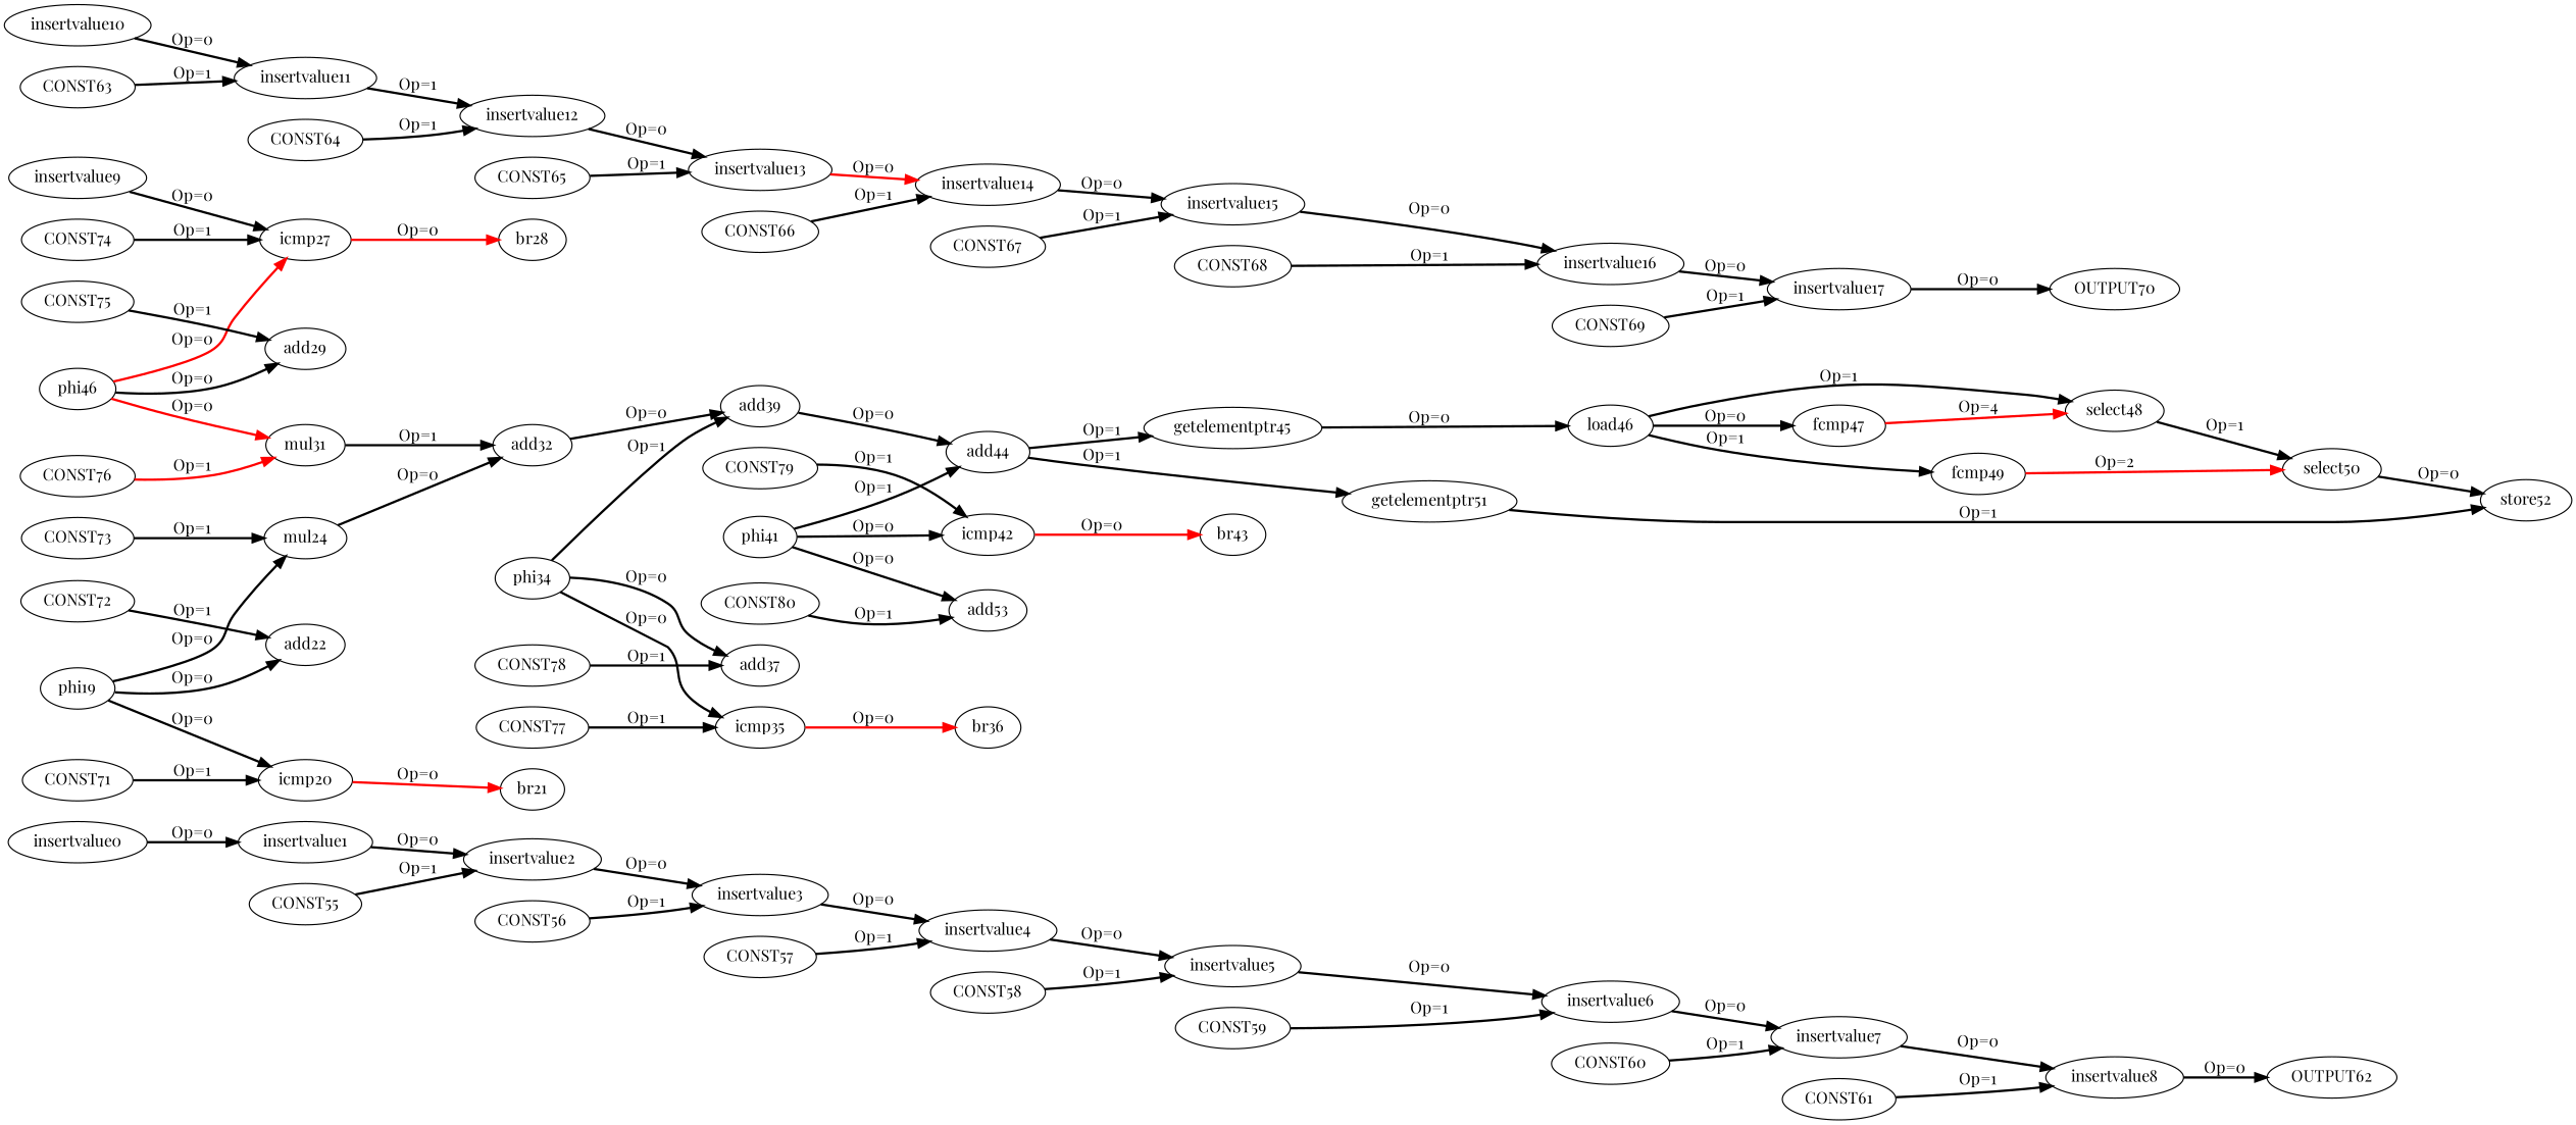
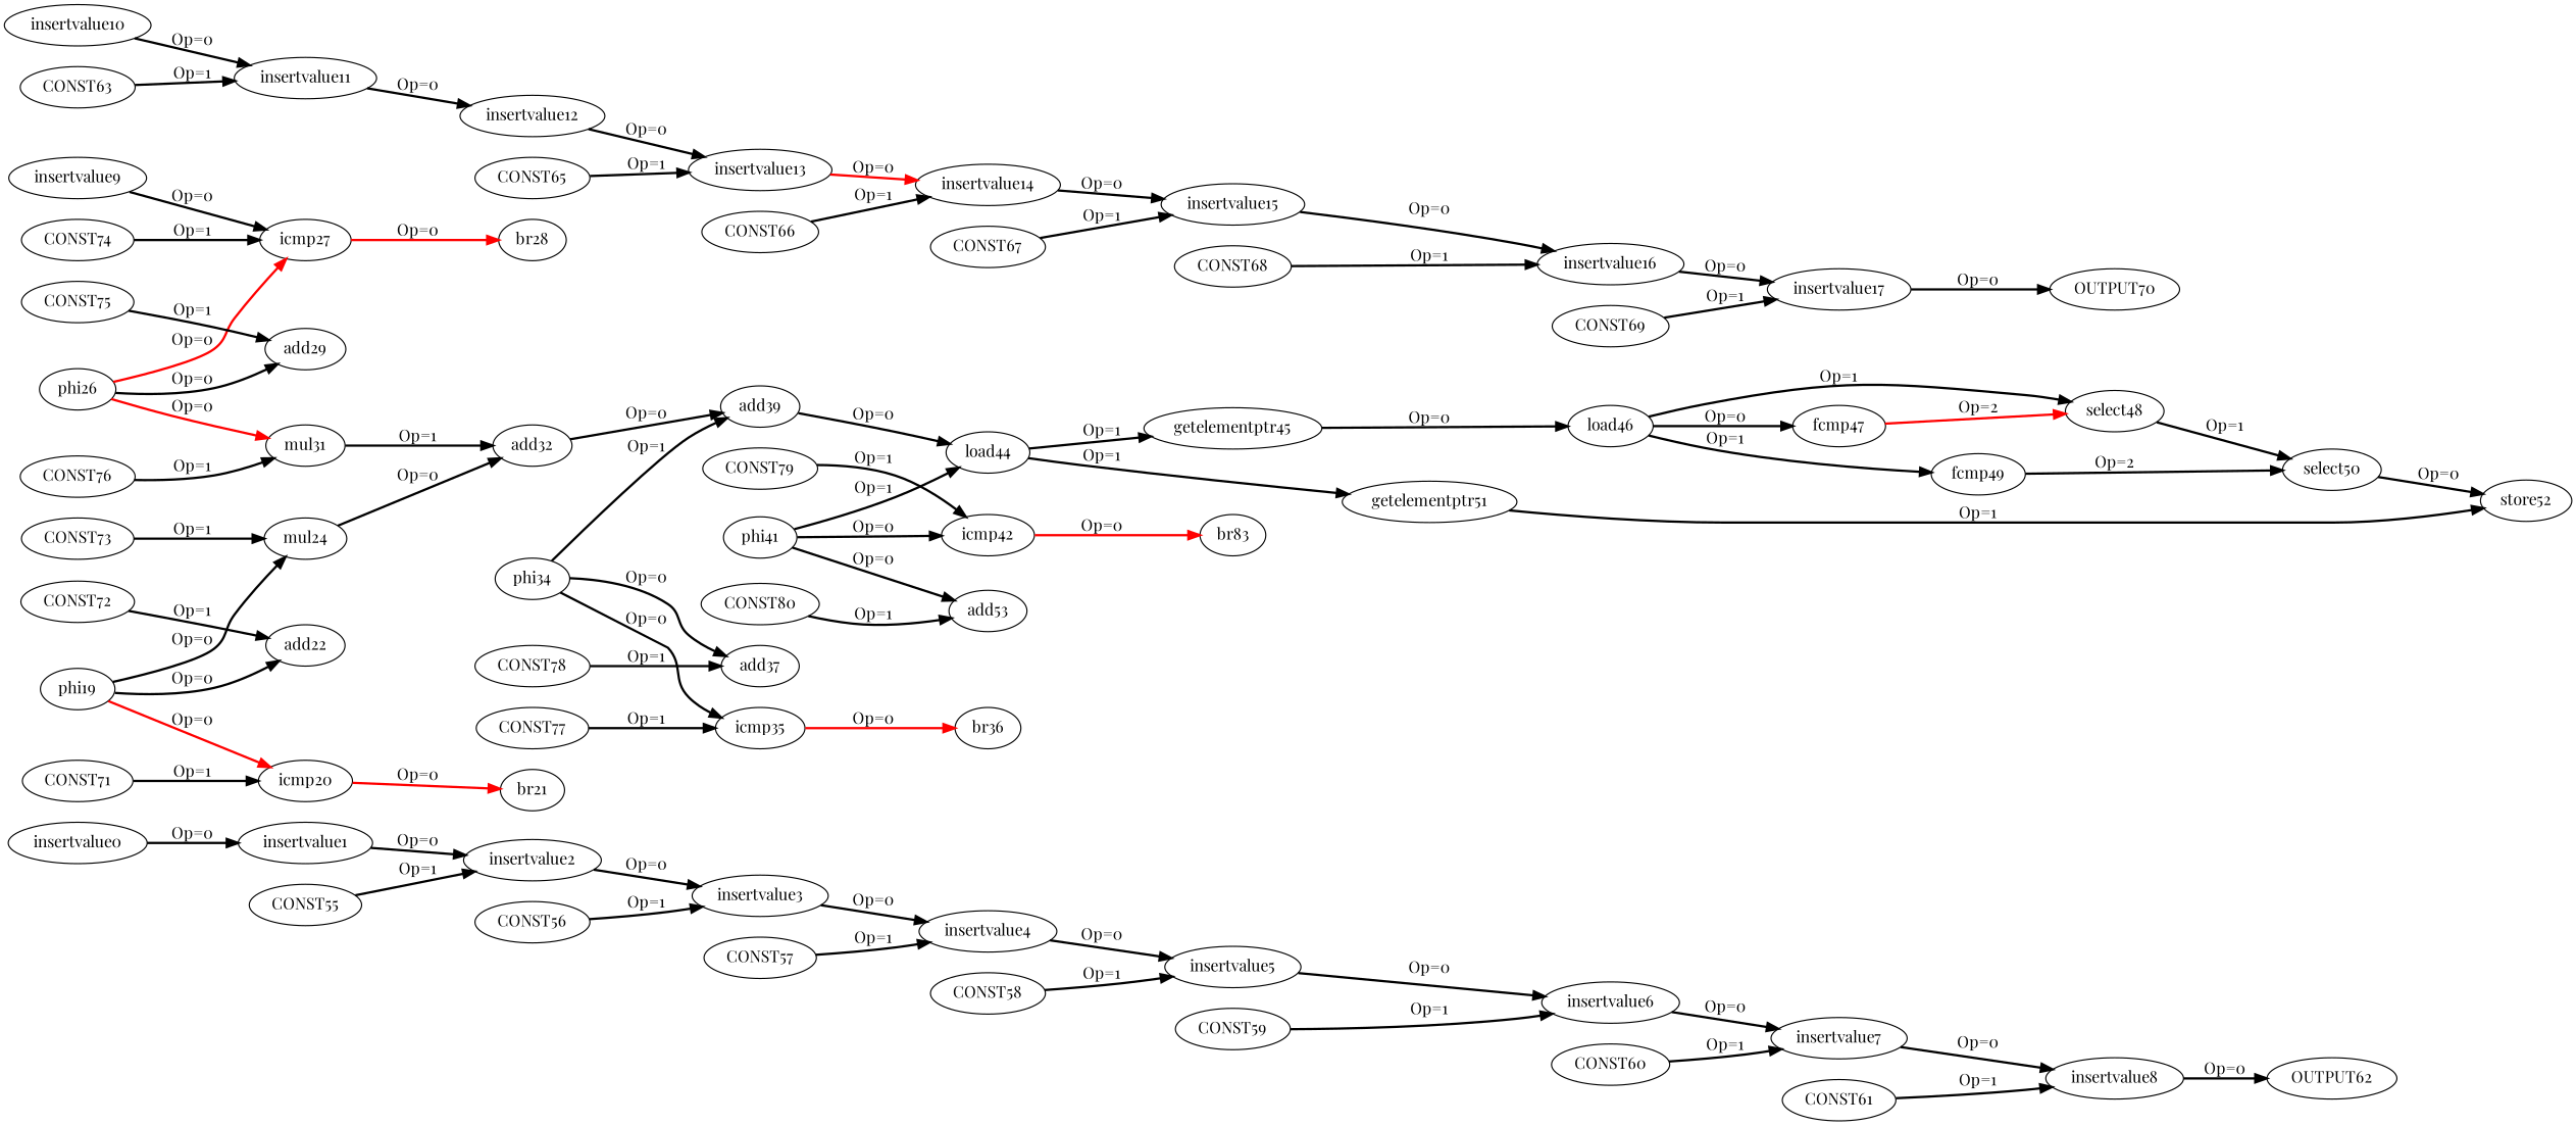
  digraph {
    fontname="Playfair Display"
    rankdir=LR
    node [fontname="Playfair Display"]
    edge [color=black fontname="Playfair Display" style=bold]
    insertvalue0
    insertvalue1
    insertvalue2
    insertvalue3
    insertvalue4
    CONST55
    insertvalue5
    CONST56
    insertvalue6
    CONST57
    insertvalue7
    CONST58
    insertvalue8
    CONST59
    OUTPUT62
    CONST60
    CONST61
    insertvalue9
    icmp27
    insertvalue10
    insertvalue11
    insertvalue12
    insertvalue13
    CONST63
    insertvalue14
-   CONST64
    insertvalue15
    CONST65
    insertvalue16
    CONST66
    insertvalue17
    CONST67
    OUTPUT70
    CONST68
    CONST69
    phi19
    add22
    mul24
    icmp20
    add32
    br21
    add39
    CONST71
    CONST72
    CONST73
-   add44
-   phi26 [label=phi46]
+   add44 [label=load44]
+   phi26
    add29
    mul31
    br28
    CONST74
    CONST75
    CONST76
    getelementptr51
    getelementptr45
    phi34
    add37
    icmp35
    br36
    CONST77
    CONST78
    store52
    load46
    phi41
    add53
    icmp42
-   br43
+   br43 [label=br83]
    CONST79
    fcmp49
    select48
    fcmp47
    select50
    CONST80
    subgraph cluster_1 {
      label=level3
      style=dashed
      subgraph cluster_2 {
        label=level2
        style=dashed
        subgraph cluster_3 {
          label=level1
          style=dashed
          subgraph cluster_4 {
            label=level0
            style=dashed
          }
        }
      }
    }
    insertvalue0 -> insertvalue1 [label="Op=0"]
    insertvalue1 -> insertvalue2 [label="Op=0"]
    insertvalue2 -> insertvalue3 [label="Op=0"]
    insertvalue3 -> insertvalue4 [label="Op=0"]
    insertvalue4 -> insertvalue5 [label="Op=0"]
    CONST55 -> insertvalue2 [label="Op=1"]
    insertvalue5 -> insertvalue6 [label="Op=0"]
    CONST56 -> insertvalue3 [label="Op=1"]
    insertvalue6 -> insertvalue7 [label="Op=0"]
    CONST57 -> insertvalue4 [label="Op=1"]
    insertvalue7 -> insertvalue8 [label="Op=0"]
    CONST58 -> insertvalue5 [label="Op=1"]
    insertvalue8 -> OUTPUT62 [label="Op=0"]
    CONST59 -> insertvalue6 [label="Op=1"]
    CONST60 -> insertvalue7 [label="Op=1"]
    CONST61 -> insertvalue8 [label="Op=1"]
    insertvalue9 -> icmp27 [label="Op=0"]
    icmp27 -> br28 [color=red label="Op=0"]
    insertvalue10 -> insertvalue11 [label="Op=0"]
-   insertvalue11 -> insertvalue12 [label="Op=1"]
+   insertvalue11 -> insertvalue12 [label="Op=0"]
    insertvalue12 -> insertvalue13 [label="Op=0"]
    insertvalue13 -> insertvalue14 [color=red label="Op=0"]
    CONST63 -> insertvalue11 [label="Op=1"]
    insertvalue14 -> insertvalue15 [label="Op=0"]
-   CONST64 -> insertvalue12 [label="Op=1"]
    insertvalue15 -> insertvalue16 [label="Op=0"]
    CONST65 -> insertvalue13 [label="Op=1"]
    insertvalue16 -> insertvalue17 [label="Op=0"]
    CONST66 -> insertvalue14 [label="Op=1"]
    insertvalue17 -> OUTPUT70 [label="Op=0"]
    CONST67 -> insertvalue15 [label="Op=1"]
    CONST68 -> insertvalue16 [label="Op=1"]
    CONST69 -> insertvalue17 [label="Op=1"]
    phi19 -> add22 [label="Op=0"]
    phi19 -> mul24 [label="Op=0"]
-   phi19 -> icmp20 [label="Op=0"]
+   phi19 -> icmp20 [color=red label="Op=0"]
    mul24 -> add32 [label="Op=0"]
    icmp20 -> br21 [color=red label="Op=0"]
    add32 -> add39 [label="Op=0"]
    add39 -> add44 [label="Op=0"]
    CONST71 -> icmp20 [label="Op=1"]
    CONST72 -> add22 [label="Op=1"]
    CONST73 -> mul24 [label="Op=1"]
    add44 -> getelementptr51 [label="Op=1"]
    add44 -> getelementptr45 [label="Op=1"]
    phi26 -> icmp27 [color=red label="Op=0"]
    phi26 -> add29 [label="Op=0"]
    phi26 -> mul31 [color=red label="Op=0"]
    mul31 -> add32 [label="Op=1"]
    CONST74 -> icmp27 [label="Op=1"]
    CONST75 -> add29 [label="Op=1"]
-   CONST76 -> mul31 [color=red label="Op=1"]
+   CONST76 -> mul31 [label="Op=1"]
    getelementptr51 -> store52 [label="Op=1"]
    getelementptr45 -> load46 [label="Op=0"]
    phi34 -> add39 [label="Op=1"]
    phi34 -> add37 [label="Op=0"]
    phi34 -> icmp35 [label="Op=0"]
    icmp35 -> br36 [color=red label="Op=0"]
    CONST77 -> icmp35 [label="Op=1"]
    CONST78 -> add37 [label="Op=1"]
    load46 -> fcmp49 [label="Op=1"]
    load46 -> select48 [label="Op=1"]
    load46 -> fcmp47 [label="Op=0"]
    phi41 -> add44 [label="Op=1"]
    phi41 -> add53 [label="Op=0"]
    phi41 -> icmp42 [label="Op=0"]
    icmp42 -> br43 [color=red label="Op=0"]
    CONST79 -> icmp42 [label="Op=1"]
-   fcmp49 -> select50 [color=red label="Op=2"]
+   fcmp49 -> select50 [label="Op=2"]
    select48 -> select50 [label="Op=1"]
-   fcmp47 -> select48 [color=red label="Op=4"]
+   fcmp47 -> select48 [color=red label="Op=2"]
    select50 -> store52 [label="Op=0"]
    CONST80 -> add53 [label="Op=1"]
  }
